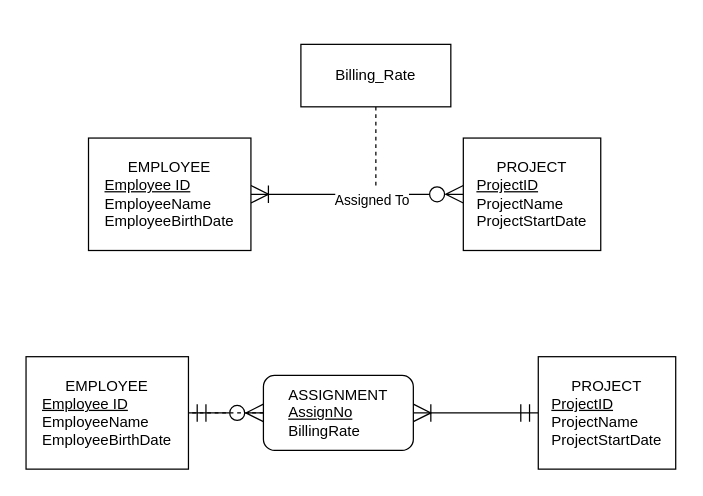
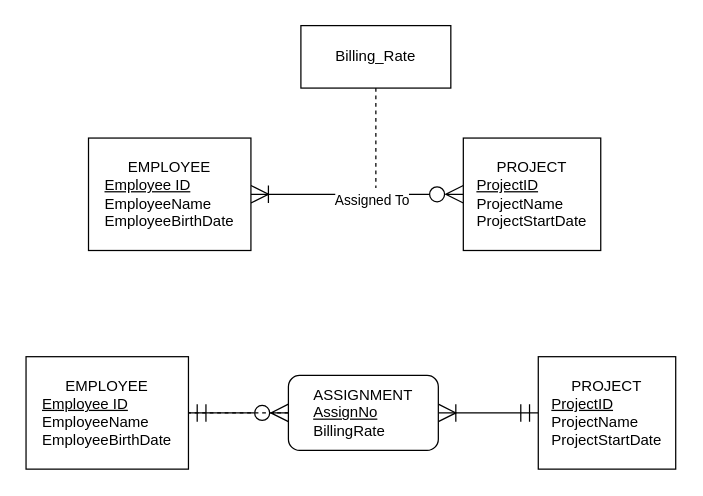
  <mxCell id="0" />
  <mxCell id="1" parent="0" />
  <mxCell id="2" style="edgeStyle=orthogonalEdgeStyle;rounded=0;orthogonalLoop=1;jettySize=auto;html=1;exitX=1;exitY=0.5;exitDx=0;exitDy=0;endArrow=ERzeroToMany;endFill=0;startArrow=ERoneToMany;startFill=0;endSize=12;startSize=12;" edge="1" parent="1" source="4" target="5"><mxGeometry relative="1" as="geometry" /></mxCell>
  <mxCell id="3" value="Assigned To" style="edgeLabel;html=1;align=center;verticalAlign=middle;resizable=0;points=[];" vertex="1" connectable="0" parent="2"><mxGeometry x="0.125" y="-4" relative="1" as="geometry"><mxPoint as="offset" /></mxGeometry></mxCell>
  <mxCell id="4" value="EMPLOYEE&lt;br&gt;&lt;div style=&quot;text-align: left&quot;&gt;&lt;span&gt;&lt;u&gt;Employee ID&lt;/u&gt;&lt;/span&gt;&lt;/div&gt;&lt;div style=&quot;text-align: left&quot;&gt;&lt;span&gt;EmployeeName&lt;/span&gt;&lt;/div&gt;&lt;div style=&quot;text-align: left&quot;&gt;&lt;span&gt;EmployeeBirthDate&lt;/span&gt;&lt;/div&gt;" style="rounded=0;whiteSpace=wrap;html=1;" vertex="1" parent="1"><mxGeometry x="70" y="110" width="130" height="90" as="geometry" /></mxCell>
  <mxCell id="5" value="PROJECT&lt;br&gt;&lt;div style=&quot;text-align: left&quot;&gt;&lt;span&gt;&lt;u&gt;ProjectID&lt;/u&gt;&lt;/span&gt;&lt;/div&gt;&lt;div style=&quot;text-align: left&quot;&gt;&lt;span&gt;ProjectName&lt;/span&gt;&lt;/div&gt;&lt;div style=&quot;text-align: left&quot;&gt;ProjectStartDate&lt;/div&gt;" style="rounded=0;whiteSpace=wrap;html=1;" vertex="1" parent="1"><mxGeometry x="370" y="110" width="110" height="90" as="geometry" /></mxCell>
  <mxCell id="6" style="edgeStyle=orthogonalEdgeStyle;rounded=0;orthogonalLoop=1;jettySize=auto;html=1;exitX=0.5;exitY=1;exitDx=0;exitDy=0;startArrow=none;startFill=0;endArrow=none;endFill=0;startSize=12;endSize=12;dashed=1;" edge="1" parent="1" source="7"><mxGeometry relative="1" as="geometry"><mxPoint x="300" y="150" as="targetPoint" /></mxGeometry></mxCell>
- <mxCell id="7" value="Billing_Rate" style="whiteSpace=wrap;html=1;" vertex="1" parent="1"><mxGeometry x="240" y="35" width="120" height="50" as="geometry" /></mxCell>
+ <mxCell id="7" value="Billing_Rate" style="whiteSpace=wrap;html=1;" vertex="1" parent="1"><mxGeometry x="240" y="20" width="120" height="50" as="geometry" /></mxCell>
  <mxCell id="8" style="edgeStyle=orthogonalEdgeStyle;rounded=0;orthogonalLoop=1;jettySize=auto;html=1;exitX=1;exitY=0.5;exitDx=0;exitDy=0;startArrow=ERoneToMany;startFill=0;endArrow=ERmandOne;endFill=0;startSize=12;endSize=12;" edge="1" parent="1" source="11" target="13"><mxGeometry relative="1" as="geometry" /></mxCell>
  <mxCell id="9" style="edgeStyle=orthogonalEdgeStyle;rounded=0;orthogonalLoop=1;jettySize=auto;html=1;exitX=0;exitY=0.5;exitDx=0;exitDy=0;dashed=1;startArrow=none;startFill=0;endArrow=none;endFill=0;startSize=12;endSize=12;" edge="1" parent="1" source="11" target="12"><mxGeometry relative="1" as="geometry" /></mxCell>
  <mxCell id="10" value="" style="edgeStyle=orthogonalEdgeStyle;rounded=0;orthogonalLoop=1;jettySize=auto;html=1;startArrow=ERzeroToMany;startFill=0;endArrow=ERmandOne;endFill=0;startSize=12;endSize=12;" edge="1" parent="1" source="11" target="12"><mxGeometry relative="1" as="geometry" /></mxCell>
- <mxCell id="11" value="ASSIGNMENT&lt;br&gt;&lt;div style=&quot;text-align: left&quot;&gt;&lt;span&gt;&lt;u&gt;AssignNo&lt;/u&gt;&lt;/span&gt;&lt;/div&gt;&lt;div style=&quot;text-align: left&quot;&gt;&lt;span&gt;BillingRate&lt;/span&gt;&lt;/div&gt;" style="rounded=1;whiteSpace=wrap;html=1;" vertex="1" parent="1"><mxGeometry x="210" y="300" width="120" height="60" as="geometry" /></mxCell>
+ <mxCell id="11" value="ASSIGNMENT&lt;br&gt;&lt;div style=&quot;text-align: left&quot;&gt;&lt;span&gt;&lt;u&gt;AssignNo&lt;/u&gt;&lt;/span&gt;&lt;/div&gt;&lt;div style=&quot;text-align: left&quot;&gt;&lt;span&gt;BillingRate&lt;/span&gt;&lt;/div&gt;" style="rounded=1;whiteSpace=wrap;html=1;" vertex="1" parent="1"><mxGeometry x="230" y="300" width="120" height="60" as="geometry" /></mxCell>
  <mxCell id="12" value="EMPLOYEE&lt;br&gt;&lt;div style=&quot;text-align: left&quot;&gt;&lt;span&gt;&lt;u&gt;Employee ID&lt;/u&gt;&lt;/span&gt;&lt;/div&gt;&lt;div style=&quot;text-align: left&quot;&gt;&lt;span&gt;EmployeeName&lt;/span&gt;&lt;/div&gt;&lt;div style=&quot;text-align: left&quot;&gt;&lt;span&gt;EmployeeBirthDate&lt;/span&gt;&lt;/div&gt;" style="rounded=0;whiteSpace=wrap;html=1;" vertex="1" parent="1"><mxGeometry x="20" y="285" width="130" height="90" as="geometry" /></mxCell>
  <mxCell id="13" value="PROJECT&lt;br&gt;&lt;div style=&quot;text-align: left&quot;&gt;&lt;span&gt;&lt;u&gt;ProjectID&lt;/u&gt;&lt;/span&gt;&lt;/div&gt;&lt;div style=&quot;text-align: left&quot;&gt;&lt;span&gt;ProjectName&lt;/span&gt;&lt;/div&gt;&lt;div style=&quot;text-align: left&quot;&gt;ProjectStartDate&lt;/div&gt;" style="rounded=0;whiteSpace=wrap;html=1;" vertex="1" parent="1"><mxGeometry x="430" y="285" width="110" height="90" as="geometry" /></mxCell>
